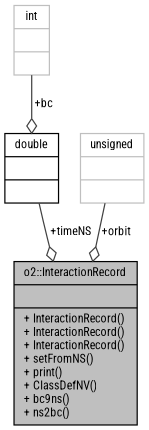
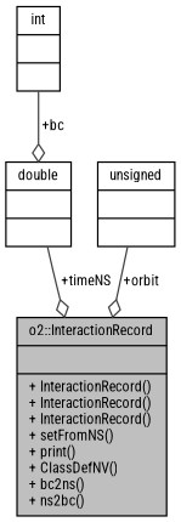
  digraph {
    fontname="Roboto Condensed"
    node [color=black fontname="Roboto Condensed" fontsize=10 shape=record]
    edge [arrowhead=odiamond color=grey25 fontname="Roboto Condensed" fontsize=10 labelfontname=Helvetica labelfontsize=10 style=solid]
-   n1 [fillcolor=grey75 fontcolor=black height=0.2 label="{o2::InteractionRecord\n||+ InteractionRecord()\l+ InteractionRecord()\l+ InteractionRecord()\l+ setFromNS()\l+ print()\l+ ClassDefNV()\l+ bc9ns()\l+ ns2bc()\l}" style=filled width=0.4]
+   n1 [fillcolor=grey75 fontcolor=black height=0.2 label="{o2::InteractionRecord\n||+ InteractionRecord()\l+ InteractionRecord()\l+ InteractionRecord()\l+ setFromNS()\l+ print()\l+ ClassDefNV()\l+ bc2ns()\l+ ns2bc()\l}" style=filled width=0.4]
    n2 [height=0.2 label="{double\n||}" width=0.4]
-   n3 [color=grey75 height=0.2 label="{int\n||}" width=0.4]
-   n4 [color=grey75 height=0.2 label="{unsigned\n||}" width=0.4]
+   n3 [height=0.2 label="{int\n||}" width=0.4]
+   n4 [height=0.2 label="{unsigned\n||}" width=0.4]
    n2 -> n1 [label=" +timeNS"]
    n3 -> n2 [label=" +bc"]
    n4 -> n1 [label=" +orbit"]
  }
